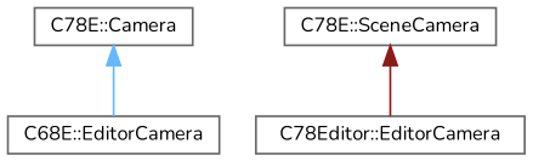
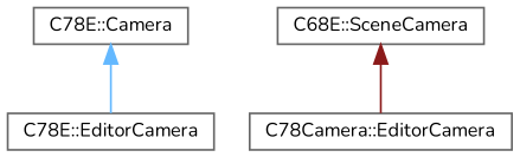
  digraph {
    fontname=Nunito
    rankdir=TB
    node [color=grey40 fillcolor=white fontname=Nunito fontsize=10 shape=box style=filled]
    edge [dir=back fontname=Nunito fontsize=10 labelfontname=Helvetica labelfontsize=10 style=solid]
    n1 [height=0.2 label="C78E::Camera" width=0.4]
-   n2 [height=0.2 label="C68E::EditorCamera" width=0.4]
-   n3 [height=0.2 label="C78E::SceneCamera" width=0.4]
-   n4 [height=0.2 label="C78Editor::EditorCamera" width=0.4]
+   n2 [height=0.2 label="C78E::EditorCamera" width=0.4]
+   n3 [height=0.2 label="C68E::SceneCamera" width=0.4]
+   n4 [height=0.2 label="C78Camera::EditorCamera" width=0.4]
    n1 -> n2 [color=steelblue1]
    n3 -> n4 [color=firebrick4]
  }
